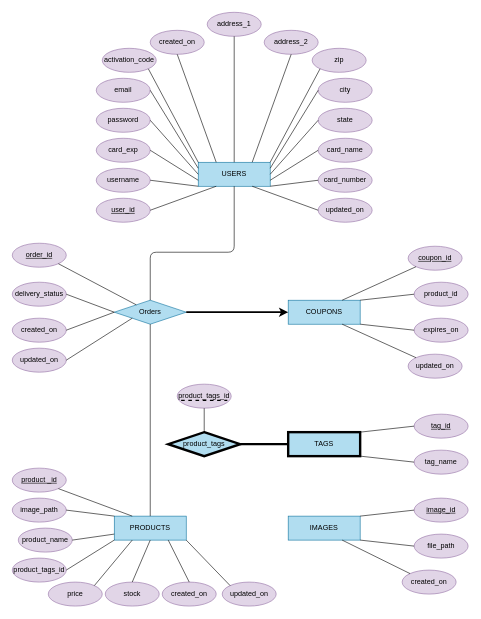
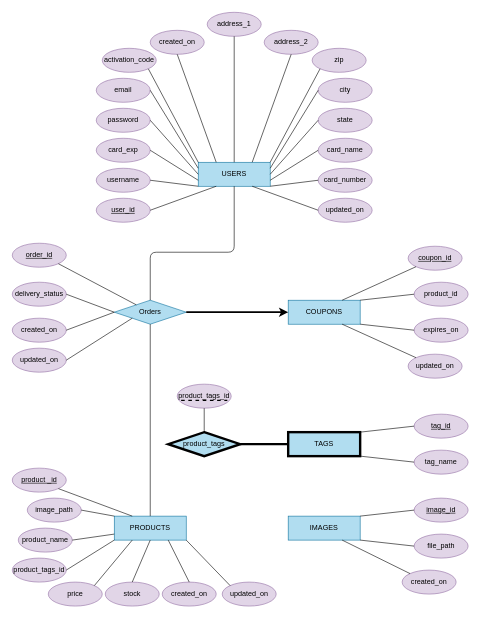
  <mxCell id="0" />
  <mxCell id="1" parent="0" />
  <mxCell id="2" value="USERS" style="rounded=0;whiteSpace=wrap;html=1;fillColor=#b1ddf0;strokeColor=#10739e;" parent="1" vertex="1"><mxGeometry x="330" y="270" width="120" height="40" as="geometry" /></mxCell>
  <mxCell id="3" value="Orders" style="rhombus;whiteSpace=wrap;html=1;fillColor=#b1ddf0;strokeColor=#10739e;" parent="1" vertex="1"><mxGeometry x="190" y="500" width="120" height="40" as="geometry" /></mxCell>
  <mxCell id="4" value="" style="endArrow=none;html=1;entryX=0.5;entryY=1;entryDx=0;entryDy=0;exitX=0.5;exitY=0;exitDx=0;exitDy=0;" parent="1" source="3" target="2" edge="1"><mxGeometry width="50" height="50" relative="1" as="geometry"><mxPoint x="195" y="330" as="sourcePoint" /><mxPoint x="245" y="280" as="targetPoint" /><Array as="points"><mxPoint x="250" y="420" /><mxPoint x="390" y="420" /></Array></mxGeometry></mxCell>
  <mxCell id="5" value="PRODUCTS" style="rounded=0;whiteSpace=wrap;html=1;fillColor=#b1ddf0;strokeColor=#10739e;" parent="1" vertex="1"><mxGeometry x="190" y="860" width="120" height="40" as="geometry" /></mxCell>
  <mxCell id="6" value="" style="endArrow=none;html=1;entryX=0.5;entryY=1;entryDx=0;entryDy=0;exitX=0.5;exitY=0;exitDx=0;exitDy=0;" parent="1" source="5" target="3" edge="1"><mxGeometry width="50" height="50" relative="1" as="geometry"><mxPoint x="195" y="650" as="sourcePoint" /><mxPoint x="245" y="600" as="targetPoint" /></mxGeometry></mxCell>
  <mxCell id="7" value="&lt;u&gt;user_id&lt;/u&gt;" style="ellipse;whiteSpace=wrap;html=1;fillColor=#e1d5e7;strokeColor=#9673a6;" parent="1" vertex="1"><mxGeometry x="160" y="330" width="90" height="40" as="geometry" /></mxCell>
  <mxCell id="8" value="username" style="ellipse;whiteSpace=wrap;html=1;fillColor=#e1d5e7;strokeColor=#9673a6;" parent="1" vertex="1"><mxGeometry x="160" y="280" width="90" height="40" as="geometry" /></mxCell>
  <mxCell id="9" value="password" style="ellipse;whiteSpace=wrap;html=1;fillColor=#e1d5e7;strokeColor=#9673a6;" parent="1" vertex="1"><mxGeometry x="160" y="180" width="90" height="40" as="geometry" /></mxCell>
  <mxCell id="10" value="email" style="ellipse;whiteSpace=wrap;html=1;fillColor=#e1d5e7;strokeColor=#9673a6;" parent="1" vertex="1"><mxGeometry x="160" y="130" width="90" height="40" as="geometry" /></mxCell>
  <mxCell id="11" value="activation_code" style="ellipse;whiteSpace=wrap;html=1;fillColor=#e1d5e7;strokeColor=#9673a6;" parent="1" vertex="1"><mxGeometry x="170" y="80" width="90" height="40" as="geometry" /></mxCell>
  <mxCell id="12" value="created_on" style="ellipse;whiteSpace=wrap;html=1;fillColor=#e1d5e7;strokeColor=#9673a6;" parent="1" vertex="1"><mxGeometry x="250" y="50" width="90" height="40" as="geometry" /></mxCell>
  <mxCell id="13" value="address_1" style="ellipse;whiteSpace=wrap;html=1;fillColor=#e1d5e7;strokeColor=#9673a6;" parent="1" vertex="1"><mxGeometry x="345" y="20" width="90" height="40" as="geometry" /></mxCell>
  <mxCell id="14" value="address_2" style="ellipse;whiteSpace=wrap;html=1;fillColor=#e1d5e7;strokeColor=#9673a6;" parent="1" vertex="1"><mxGeometry x="440" y="50" width="90" height="40" as="geometry" /></mxCell>
  <mxCell id="15" value="zip" style="ellipse;whiteSpace=wrap;html=1;fillColor=#e1d5e7;strokeColor=#9673a6;" parent="1" vertex="1"><mxGeometry x="520" y="80" width="90" height="40" as="geometry" /></mxCell>
  <mxCell id="16" value="city" style="ellipse;whiteSpace=wrap;html=1;fillColor=#e1d5e7;strokeColor=#9673a6;" parent="1" vertex="1"><mxGeometry x="530" y="130" width="90" height="40" as="geometry" /></mxCell>
  <mxCell id="17" value="state" style="ellipse;whiteSpace=wrap;html=1;fillColor=#e1d5e7;strokeColor=#9673a6;" parent="1" vertex="1"><mxGeometry x="530" y="180" width="90" height="40" as="geometry" /></mxCell>
  <mxCell id="18" value="card_name" style="ellipse;whiteSpace=wrap;html=1;fillColor=#e1d5e7;strokeColor=#9673a6;" parent="1" vertex="1"><mxGeometry x="530" y="230" width="90" height="40" as="geometry" /></mxCell>
  <mxCell id="19" value="card_number" style="ellipse;whiteSpace=wrap;html=1;fillColor=#e1d5e7;strokeColor=#9673a6;" parent="1" vertex="1"><mxGeometry x="530" y="280" width="90" height="40" as="geometry" /></mxCell>
  <mxCell id="20" value="card_exp" style="ellipse;whiteSpace=wrap;html=1;fillColor=#e1d5e7;strokeColor=#9673a6;" parent="1" vertex="1"><mxGeometry x="160" y="230" width="90" height="40" as="geometry" /></mxCell>
  <mxCell id="21" value="updated_on" style="ellipse;whiteSpace=wrap;html=1;fillColor=#e1d5e7;strokeColor=#9673a6;" parent="1" vertex="1"><mxGeometry x="530" y="330" width="90" height="40" as="geometry" /></mxCell>
  <mxCell id="22" value="&lt;u&gt;product _id&lt;/u&gt;" style="ellipse;whiteSpace=wrap;html=1;fillColor=#e1d5e7;strokeColor=#9673a6;" parent="1" vertex="1"><mxGeometry x="20" y="780" width="90" height="40" as="geometry" /></mxCell>
- <mxCell id="23" value="image_path" style="ellipse;whiteSpace=wrap;html=1;fillColor=#e1d5e7;strokeColor=#9673a6;" parent="1" vertex="1"><mxGeometry x="20" y="830" width="90" height="40" as="geometry" /></mxCell>
+ <mxCell id="23" value="image_path" style="ellipse;whiteSpace=wrap;html=1;fillColor=#e1d5e7;strokeColor=#9673a6;" parent="1" vertex="1"><mxGeometry x="45" y="830" width="90" height="40" as="geometry" /></mxCell>
  <mxCell id="24" value="product_name" style="ellipse;whiteSpace=wrap;html=1;fillColor=#e1d5e7;strokeColor=#9673a6;" parent="1" vertex="1"><mxGeometry x="30" y="880" width="90" height="40" as="geometry" /></mxCell>
  <mxCell id="25" value="product_tags_id" style="ellipse;whiteSpace=wrap;html=1;fillColor=#e1d5e7;strokeColor=#9673a6;" parent="1" vertex="1"><mxGeometry x="20" y="930" width="90" height="40" as="geometry" /></mxCell>
  <mxCell id="26" value="price" style="ellipse;whiteSpace=wrap;html=1;fillColor=#e1d5e7;strokeColor=#9673a6;" parent="1" vertex="1"><mxGeometry x="80" y="970" width="90" height="40" as="geometry" /></mxCell>
  <mxCell id="27" value="stock" style="ellipse;whiteSpace=wrap;html=1;fillColor=#e1d5e7;strokeColor=#9673a6;" parent="1" vertex="1"><mxGeometry x="175" y="970" width="90" height="40" as="geometry" /></mxCell>
  <mxCell id="28" value="created_on" style="ellipse;whiteSpace=wrap;html=1;fillColor=#e1d5e7;strokeColor=#9673a6;" parent="1" vertex="1"><mxGeometry x="270" y="970" width="90" height="40" as="geometry" /></mxCell>
  <mxCell id="29" value="updated_on" style="ellipse;whiteSpace=wrap;html=1;fillColor=#e1d5e7;strokeColor=#9673a6;" parent="1" vertex="1"><mxGeometry x="370" y="970" width="90" height="40" as="geometry" /></mxCell>
  <mxCell id="30" value="&lt;u&gt;order_id&lt;/u&gt;" style="ellipse;whiteSpace=wrap;html=1;fillColor=#e1d5e7;strokeColor=#9673a6;" parent="1" vertex="1"><mxGeometry x="20" y="405" width="90" height="40" as="geometry" /></mxCell>
  <mxCell id="31" value="delivery_status" style="ellipse;whiteSpace=wrap;html=1;fillColor=#e1d5e7;strokeColor=#9673a6;" parent="1" vertex="1"><mxGeometry x="20" y="470" width="90" height="40" as="geometry" /></mxCell>
  <mxCell id="32" value="updated_on" style="ellipse;whiteSpace=wrap;html=1;fillColor=#e1d5e7;strokeColor=#9673a6;" parent="1" vertex="1"><mxGeometry x="20" y="580" width="90" height="40" as="geometry" /></mxCell>
  <mxCell id="33" value="created_on" style="ellipse;whiteSpace=wrap;html=1;fillColor=#e1d5e7;strokeColor=#9673a6;" parent="1" vertex="1"><mxGeometry x="20" y="530" width="90" height="40" as="geometry" /></mxCell>
  <mxCell id="34" value="COUPONS" style="rounded=0;whiteSpace=wrap;html=1;fillColor=#b1ddf0;strokeColor=#10739e;" parent="1" vertex="1"><mxGeometry x="480" y="500" width="120" height="40" as="geometry" /></mxCell>
  <mxCell id="35" value="&lt;u&gt;coupon_id&lt;/u&gt;" style="ellipse;whiteSpace=wrap;html=1;fillColor=#e1d5e7;strokeColor=#9673a6;" parent="1" vertex="1"><mxGeometry x="680" y="410" width="90" height="40" as="geometry" /></mxCell>
  <mxCell id="36" value="product_id" style="ellipse;whiteSpace=wrap;html=1;fillColor=#e1d5e7;strokeColor=#9673a6;" parent="1" vertex="1"><mxGeometry x="690" y="470" width="90" height="40" as="geometry" /></mxCell>
  <mxCell id="37" value="expires_on" style="ellipse;whiteSpace=wrap;html=1;fillColor=#e1d5e7;strokeColor=#9673a6;" parent="1" vertex="1"><mxGeometry x="690" y="530" width="90" height="40" as="geometry" /></mxCell>
  <mxCell id="38" value="updated_on" style="ellipse;whiteSpace=wrap;html=1;fillColor=#e1d5e7;strokeColor=#9673a6;" parent="1" vertex="1"><mxGeometry x="680" y="590" width="90" height="40" as="geometry" /></mxCell>
  <mxCell id="39" value="TAGS" style="rounded=0;whiteSpace=wrap;html=1;fillColor=#b1ddf0;strokeColor=#000000;strokeWidth=4;" parent="1" vertex="1"><mxGeometry x="480" y="720" width="120" height="40" as="geometry" /></mxCell>
  <mxCell id="40" value="&lt;u&gt;tag_id&lt;/u&gt;" style="ellipse;whiteSpace=wrap;html=1;fillColor=#e1d5e7;strokeColor=#9673a6;" parent="1" vertex="1"><mxGeometry x="690" y="690" width="90" height="40" as="geometry" /></mxCell>
  <mxCell id="41" value="tag_name" style="ellipse;whiteSpace=wrap;html=1;fillColor=#e1d5e7;strokeColor=#9673a6;" parent="1" vertex="1"><mxGeometry x="690" y="750" width="90" height="40" as="geometry" /></mxCell>
  <mxCell id="42" value="product_tags" style="rhombus;whiteSpace=wrap;html=1;fillColor=#b1ddf0;strokeColor=#000000;strokeWidth=4;" parent="1" vertex="1"><mxGeometry x="280" y="720" width="120" height="40" as="geometry" /></mxCell>
  <mxCell id="43" value="" style="endArrow=none;html=1;exitX=1;exitY=0.5;exitDx=0;exitDy=0;entryX=0;entryY=0.5;entryDx=0;entryDy=0;strokeWidth=4;" parent="1" source="42" target="39" edge="1"><mxGeometry width="50" height="50" relative="1" as="geometry"><mxPoint x="320" y="610" as="sourcePoint" /><mxPoint x="370" y="560" as="targetPoint" /></mxGeometry></mxCell>
  <mxCell id="44" value="product_tags_id" style="ellipse;whiteSpace=wrap;html=1;fillColor=#e1d5e7;strokeColor=#9673a6;" parent="1" vertex="1"><mxGeometry x="295" y="640" width="90" height="40" as="geometry" /></mxCell>
  <mxCell id="45" value="" style="endArrow=none;html=1;exitX=1;exitY=0.5;exitDx=0;exitDy=0;entryX=0.25;entryY=1;entryDx=0;entryDy=0;" parent="1" source="7" target="2" edge="1"><mxGeometry width="50" height="50" relative="1" as="geometry"><mxPoint x="570" y="440" as="sourcePoint" /><mxPoint x="620" y="390" as="targetPoint" /></mxGeometry></mxCell>
  <mxCell id="46" value="" style="endArrow=none;html=1;entryX=0;entryY=0.5;entryDx=0;entryDy=0;exitX=0.75;exitY=1;exitDx=0;exitDy=0;" parent="1" source="2" target="21" edge="1"><mxGeometry width="50" height="50" relative="1" as="geometry"><mxPoint x="570" y="440" as="sourcePoint" /><mxPoint x="620" y="390" as="targetPoint" /></mxGeometry></mxCell>
  <mxCell id="47" value="" style="endArrow=none;html=1;exitX=1;exitY=0.5;exitDx=0;exitDy=0;entryX=0;entryY=1;entryDx=0;entryDy=0;" parent="1" source="8" target="2" edge="1"><mxGeometry width="50" height="50" relative="1" as="geometry"><mxPoint x="570" y="440" as="sourcePoint" /><mxPoint x="620" y="390" as="targetPoint" /></mxGeometry></mxCell>
  <mxCell id="48" value="" style="endArrow=none;html=1;entryX=0;entryY=0.5;entryDx=0;entryDy=0;exitX=1;exitY=1;exitDx=0;exitDy=0;" parent="1" source="2" target="19" edge="1"><mxGeometry width="50" height="50" relative="1" as="geometry"><mxPoint x="570" y="440" as="sourcePoint" /><mxPoint x="620" y="390" as="targetPoint" /></mxGeometry></mxCell>
  <mxCell id="49" value="" style="endArrow=none;html=1;exitX=1;exitY=0.5;exitDx=0;exitDy=0;entryX=0;entryY=0.75;entryDx=0;entryDy=0;" parent="1" source="20" target="2" edge="1"><mxGeometry width="50" height="50" relative="1" as="geometry"><mxPoint x="570" y="440" as="sourcePoint" /><mxPoint x="620" y="390" as="targetPoint" /></mxGeometry></mxCell>
  <mxCell id="50" value="" style="endArrow=none;html=1;entryX=0;entryY=0.5;entryDx=0;entryDy=0;exitX=1;exitY=0.75;exitDx=0;exitDy=0;" parent="1" source="2" target="18" edge="1"><mxGeometry width="50" height="50" relative="1" as="geometry"><mxPoint x="570" y="440" as="sourcePoint" /><mxPoint x="620" y="390" as="targetPoint" /></mxGeometry></mxCell>
  <mxCell id="51" value="" style="endArrow=none;html=1;exitX=1;exitY=0.5;exitDx=0;exitDy=0;entryX=0;entryY=0.5;entryDx=0;entryDy=0;" parent="1" source="9" target="2" edge="1"><mxGeometry width="50" height="50" relative="1" as="geometry"><mxPoint x="570" y="440" as="sourcePoint" /><mxPoint x="620" y="390" as="targetPoint" /></mxGeometry></mxCell>
  <mxCell id="52" value="" style="endArrow=none;html=1;entryX=0;entryY=0.5;entryDx=0;entryDy=0;exitX=1;exitY=0.5;exitDx=0;exitDy=0;" parent="1" source="2" target="17" edge="1"><mxGeometry width="50" height="50" relative="1" as="geometry"><mxPoint x="570" y="440" as="sourcePoint" /><mxPoint x="620" y="390" as="targetPoint" /></mxGeometry></mxCell>
  <mxCell id="53" value="" style="endArrow=none;html=1;exitX=1;exitY=0.5;exitDx=0;exitDy=0;entryX=0;entryY=0.25;entryDx=0;entryDy=0;" parent="1" source="10" target="2" edge="1"><mxGeometry width="50" height="50" relative="1" as="geometry"><mxPoint x="570" y="440" as="sourcePoint" /><mxPoint x="620" y="390" as="targetPoint" /></mxGeometry></mxCell>
  <mxCell id="54" value="" style="endArrow=none;html=1;entryX=0;entryY=0.5;entryDx=0;entryDy=0;exitX=1;exitY=0.25;exitDx=0;exitDy=0;" parent="1" source="2" target="16" edge="1"><mxGeometry width="50" height="50" relative="1" as="geometry"><mxPoint x="570" y="440" as="sourcePoint" /><mxPoint x="620" y="390" as="targetPoint" /></mxGeometry></mxCell>
  <mxCell id="55" value="" style="endArrow=none;html=1;exitX=0.5;exitY=1;exitDx=0;exitDy=0;entryX=0.5;entryY=0;entryDx=0;entryDy=0;" parent="1" source="13" target="2" edge="1"><mxGeometry width="50" height="50" relative="1" as="geometry"><mxPoint x="570" y="440" as="sourcePoint" /><mxPoint x="620" y="390" as="targetPoint" /></mxGeometry></mxCell>
  <mxCell id="56" value="" style="endArrow=none;html=1;exitX=0.5;exitY=1;exitDx=0;exitDy=0;entryX=0.25;entryY=0;entryDx=0;entryDy=0;" parent="1" source="12" target="2" edge="1"><mxGeometry width="50" height="50" relative="1" as="geometry"><mxPoint x="570" y="440" as="sourcePoint" /><mxPoint x="620" y="390" as="targetPoint" /></mxGeometry></mxCell>
  <mxCell id="57" value="" style="endArrow=none;html=1;entryX=0.5;entryY=1;entryDx=0;entryDy=0;exitX=0.75;exitY=0;exitDx=0;exitDy=0;" parent="1" source="2" target="14" edge="1"><mxGeometry width="50" height="50" relative="1" as="geometry"><mxPoint x="570" y="440" as="sourcePoint" /><mxPoint x="620" y="390" as="targetPoint" /></mxGeometry></mxCell>
  <mxCell id="58" value="" style="endArrow=none;html=1;entryX=0;entryY=1;entryDx=0;entryDy=0;exitX=1;exitY=0;exitDx=0;exitDy=0;" parent="1" source="2" target="15" edge="1"><mxGeometry width="50" height="50" relative="1" as="geometry"><mxPoint x="570" y="440" as="sourcePoint" /><mxPoint x="620" y="390" as="targetPoint" /></mxGeometry></mxCell>
  <mxCell id="59" value="" style="endArrow=none;html=1;exitX=1;exitY=1;exitDx=0;exitDy=0;entryX=0;entryY=0;entryDx=0;entryDy=0;" parent="1" source="11" target="2" edge="1"><mxGeometry width="50" height="50" relative="1" as="geometry"><mxPoint x="570" y="440" as="sourcePoint" /><mxPoint x="620" y="390" as="targetPoint" /></mxGeometry></mxCell>
  <mxCell id="60" value="" style="endArrow=none;html=1;exitX=1;exitY=0.5;exitDx=0;exitDy=0;entryX=0;entryY=0.5;entryDx=0;entryDy=0;" parent="1" source="33" target="3" edge="1"><mxGeometry width="50" height="50" relative="1" as="geometry"><mxPoint x="430" y="570" as="sourcePoint" /><mxPoint x="480" y="520" as="targetPoint" /></mxGeometry></mxCell>
  <mxCell id="61" value="" style="endArrow=none;html=1;exitX=1;exitY=0.5;exitDx=0;exitDy=0;entryX=0;entryY=0.5;entryDx=0;entryDy=0;" parent="1" source="31" target="3" edge="1"><mxGeometry width="50" height="50" relative="1" as="geometry"><mxPoint x="430" y="570" as="sourcePoint" /><mxPoint x="480" y="520" as="targetPoint" /></mxGeometry></mxCell>
  <mxCell id="62" value="" style="endArrow=none;html=1;exitX=1;exitY=1;exitDx=0;exitDy=0;" parent="1" source="30" target="3" edge="1"><mxGeometry width="50" height="50" relative="1" as="geometry"><mxPoint x="430" y="570" as="sourcePoint" /><mxPoint x="480" y="520" as="targetPoint" /></mxGeometry></mxCell>
  <mxCell id="63" value="" style="endArrow=none;html=1;exitX=1;exitY=0.5;exitDx=0;exitDy=0;entryX=0;entryY=1;entryDx=0;entryDy=0;" parent="1" source="32" target="3" edge="1"><mxGeometry width="50" height="50" relative="1" as="geometry"><mxPoint x="430" y="570" as="sourcePoint" /><mxPoint x="480" y="520" as="targetPoint" /></mxGeometry></mxCell>
  <mxCell id="64" value="" style="endArrow=none;html=1;entryX=0;entryY=0.5;entryDx=0;entryDy=0;exitX=1;exitY=1;exitDx=0;exitDy=0;" parent="1" source="34" target="37" edge="1"><mxGeometry width="50" height="50" relative="1" as="geometry"><mxPoint x="250" y="570" as="sourcePoint" /><mxPoint x="300" y="520" as="targetPoint" /></mxGeometry></mxCell>
  <mxCell id="65" value="" style="endArrow=none;html=1;entryX=0;entryY=0.5;entryDx=0;entryDy=0;exitX=1;exitY=0;exitDx=0;exitDy=0;" parent="1" source="34" target="36" edge="1"><mxGeometry width="50" height="50" relative="1" as="geometry"><mxPoint x="250" y="570" as="sourcePoint" /><mxPoint x="300" y="520" as="targetPoint" /></mxGeometry></mxCell>
  <mxCell id="66" value="" style="endArrow=none;html=1;entryX=0;entryY=1;entryDx=0;entryDy=0;exitX=0.75;exitY=0;exitDx=0;exitDy=0;" parent="1" source="34" target="35" edge="1"><mxGeometry width="50" height="50" relative="1" as="geometry"><mxPoint x="250" y="570" as="sourcePoint" /><mxPoint x="300" y="520" as="targetPoint" /></mxGeometry></mxCell>
  <mxCell id="67" value="" style="endArrow=none;html=1;exitX=0;exitY=0;exitDx=0;exitDy=0;entryX=0.75;entryY=1;entryDx=0;entryDy=0;" parent="1" source="38" target="34" edge="1"><mxGeometry width="50" height="50" relative="1" as="geometry"><mxPoint x="250" y="570" as="sourcePoint" /><mxPoint x="300" y="520" as="targetPoint" /></mxGeometry></mxCell>
  <mxCell id="68" value="" style="endArrow=none;html=1;exitX=0.5;exitY=0;exitDx=0;exitDy=0;entryX=0.5;entryY=1;entryDx=0;entryDy=0;" parent="1" source="42" target="44" edge="1"><mxGeometry width="50" height="50" relative="1" as="geometry"><mxPoint x="310" y="710" as="sourcePoint" /><mxPoint x="360" y="660" as="targetPoint" /></mxGeometry></mxCell>
  <mxCell id="69" value="" style="endArrow=none;html=1;exitX=0;exitY=0.5;exitDx=0;exitDy=0;entryX=1;entryY=0;entryDx=0;entryDy=0;" parent="1" source="40" target="39" edge="1"><mxGeometry width="50" height="50" relative="1" as="geometry"><mxPoint x="290" y="710" as="sourcePoint" /><mxPoint x="340" y="660" as="targetPoint" /></mxGeometry></mxCell>
  <mxCell id="70" value="" style="endArrow=none;html=1;exitX=0;exitY=0.5;exitDx=0;exitDy=0;entryX=1;entryY=1;entryDx=0;entryDy=0;" parent="1" source="41" target="39" edge="1"><mxGeometry width="50" height="50" relative="1" as="geometry"><mxPoint x="290" y="710" as="sourcePoint" /><mxPoint x="340" y="660" as="targetPoint" /></mxGeometry></mxCell>
  <mxCell id="71" style="edgeStyle=orthogonalEdgeStyle;rounded=0;orthogonalLoop=1;jettySize=auto;html=1;strokeWidth=3;fillColor=#b1ddf0;strokeColor=#000000;" parent="1" source="3" target="34" edge="1"><mxGeometry relative="1" as="geometry"><mxPoint x="230" y="750" as="sourcePoint" /><mxPoint x="480" y="530" as="targetPoint" /></mxGeometry></mxCell>
  <mxCell id="72" value="" style="endArrow=none;dashed=1;html=1;strokeColor=#000000;strokeWidth=2;" parent="1" edge="1"><mxGeometry width="50" height="50" relative="1" as="geometry"><mxPoint x="301.5" y="667" as="sourcePoint" /><mxPoint x="378.5" y="667" as="targetPoint" /></mxGeometry></mxCell>
  <mxCell id="73" value="IMAGES" style="rounded=0;whiteSpace=wrap;html=1;fillColor=#b1ddf0;strokeColor=#10739e;" parent="1" vertex="1"><mxGeometry x="480" y="860" width="120" height="40" as="geometry" /></mxCell>
  <mxCell id="74" value="&lt;u&gt;image_id&lt;/u&gt;" style="ellipse;whiteSpace=wrap;html=1;fillColor=#e1d5e7;strokeColor=#9673a6;" parent="1" vertex="1"><mxGeometry x="690" y="830" width="90" height="40" as="geometry" /></mxCell>
  <mxCell id="75" value="file_path" style="ellipse;whiteSpace=wrap;html=1;fillColor=#e1d5e7;strokeColor=#9673a6;" parent="1" vertex="1"><mxGeometry x="690" y="890" width="90" height="40" as="geometry" /></mxCell>
  <mxCell id="76" value="created_on" style="ellipse;whiteSpace=wrap;html=1;fillColor=#e1d5e7;strokeColor=#9673a6;" parent="1" vertex="1"><mxGeometry x="670" y="950" width="90" height="40" as="geometry" /></mxCell>
  <mxCell id="77" value="" style="endArrow=none;html=1;strokeColor=#000000;strokeWidth=1;exitX=0;exitY=0.5;exitDx=0;exitDy=0;entryX=1;entryY=0;entryDx=0;entryDy=0;" parent="1" source="74" target="73" edge="1"><mxGeometry width="50" height="50" relative="1" as="geometry"><mxPoint x="430" y="720" as="sourcePoint" /><mxPoint x="480" y="670" as="targetPoint" /></mxGeometry></mxCell>
  <mxCell id="78" value="" style="endArrow=none;html=1;strokeColor=#000000;strokeWidth=1;exitX=0;exitY=0.5;exitDx=0;exitDy=0;entryX=1;entryY=1;entryDx=0;entryDy=0;" parent="1" source="75" target="73" edge="1"><mxGeometry width="50" height="50" relative="1" as="geometry"><mxPoint x="430" y="720" as="sourcePoint" /><mxPoint x="480" y="670" as="targetPoint" /></mxGeometry></mxCell>
  <mxCell id="79" value="" style="endArrow=none;html=1;strokeColor=#000000;strokeWidth=1;exitX=0;exitY=0;exitDx=0;exitDy=0;entryX=0.75;entryY=1;entryDx=0;entryDy=0;" parent="1" source="76" target="73" edge="1"><mxGeometry width="50" height="50" relative="1" as="geometry"><mxPoint x="430" y="720" as="sourcePoint" /><mxPoint x="480" y="670" as="targetPoint" /></mxGeometry></mxCell>
  <mxCell id="80" value="" style="endArrow=none;html=1;strokeColor=#000000;strokeWidth=1;exitX=1;exitY=1;exitDx=0;exitDy=0;entryX=0.25;entryY=0;entryDx=0;entryDy=0;" parent="1" source="22" target="5" edge="1"><mxGeometry width="50" height="50" relative="1" as="geometry"><mxPoint x="480" y="720" as="sourcePoint" /><mxPoint x="530" y="670" as="targetPoint" /></mxGeometry></mxCell>
  <mxCell id="81" value="" style="endArrow=none;html=1;strokeColor=#000000;strokeWidth=1;exitX=1;exitY=0.5;exitDx=0;exitDy=0;entryX=0;entryY=0;entryDx=0;entryDy=0;" parent="1" source="23" target="5" edge="1"><mxGeometry width="50" height="50" relative="1" as="geometry"><mxPoint x="480" y="720" as="sourcePoint" /><mxPoint x="530" y="670" as="targetPoint" /></mxGeometry></mxCell>
  <mxCell id="82" value="" style="endArrow=none;html=1;strokeColor=#000000;strokeWidth=1;exitX=0;exitY=0;exitDx=0;exitDy=0;entryX=1;entryY=1;entryDx=0;entryDy=0;" parent="1" source="29" target="5" edge="1"><mxGeometry width="50" height="50" relative="1" as="geometry"><mxPoint x="480" y="720" as="sourcePoint" /><mxPoint x="340" y="900" as="targetPoint" /></mxGeometry></mxCell>
  <mxCell id="83" value="" style="endArrow=none;html=1;strokeColor=#000000;strokeWidth=1;exitX=1;exitY=0.5;exitDx=0;exitDy=0;entryX=0;entryY=0.75;entryDx=0;entryDy=0;" parent="1" source="24" target="5" edge="1"><mxGeometry width="50" height="50" relative="1" as="geometry"><mxPoint x="480" y="720" as="sourcePoint" /><mxPoint x="530" y="670" as="targetPoint" /></mxGeometry></mxCell>
  <mxCell id="84" value="" style="endArrow=none;html=1;strokeColor=#000000;strokeWidth=1;exitX=1;exitY=0.5;exitDx=0;exitDy=0;entryX=0;entryY=1;entryDx=0;entryDy=0;" parent="1" source="25" target="5" edge="1"><mxGeometry width="50" height="50" relative="1" as="geometry"><mxPoint x="480" y="720" as="sourcePoint" /><mxPoint x="530" y="670" as="targetPoint" /></mxGeometry></mxCell>
  <mxCell id="85" value="" style="endArrow=none;html=1;strokeColor=#000000;strokeWidth=1;exitX=1;exitY=0;exitDx=0;exitDy=0;entryX=0.25;entryY=1;entryDx=0;entryDy=0;" parent="1" source="26" target="5" edge="1"><mxGeometry width="50" height="50" relative="1" as="geometry"><mxPoint x="480" y="720" as="sourcePoint" /><mxPoint x="530" y="670" as="targetPoint" /></mxGeometry></mxCell>
  <mxCell id="86" value="" style="endArrow=none;html=1;strokeColor=#000000;strokeWidth=1;exitX=0.5;exitY=0;exitDx=0;exitDy=0;entryX=0.5;entryY=1;entryDx=0;entryDy=0;" parent="1" source="27" target="5" edge="1"><mxGeometry width="50" height="50" relative="1" as="geometry"><mxPoint x="480" y="720" as="sourcePoint" /><mxPoint x="530" y="670" as="targetPoint" /></mxGeometry></mxCell>
  <mxCell id="87" value="" style="endArrow=none;html=1;strokeColor=#000000;strokeWidth=1;exitX=0.5;exitY=0;exitDx=0;exitDy=0;entryX=0.75;entryY=1;entryDx=0;entryDy=0;" parent="1" source="28" target="5" edge="1"><mxGeometry width="50" height="50" relative="1" as="geometry"><mxPoint x="480" y="720" as="sourcePoint" /><mxPoint x="530" y="670" as="targetPoint" /></mxGeometry></mxCell>
